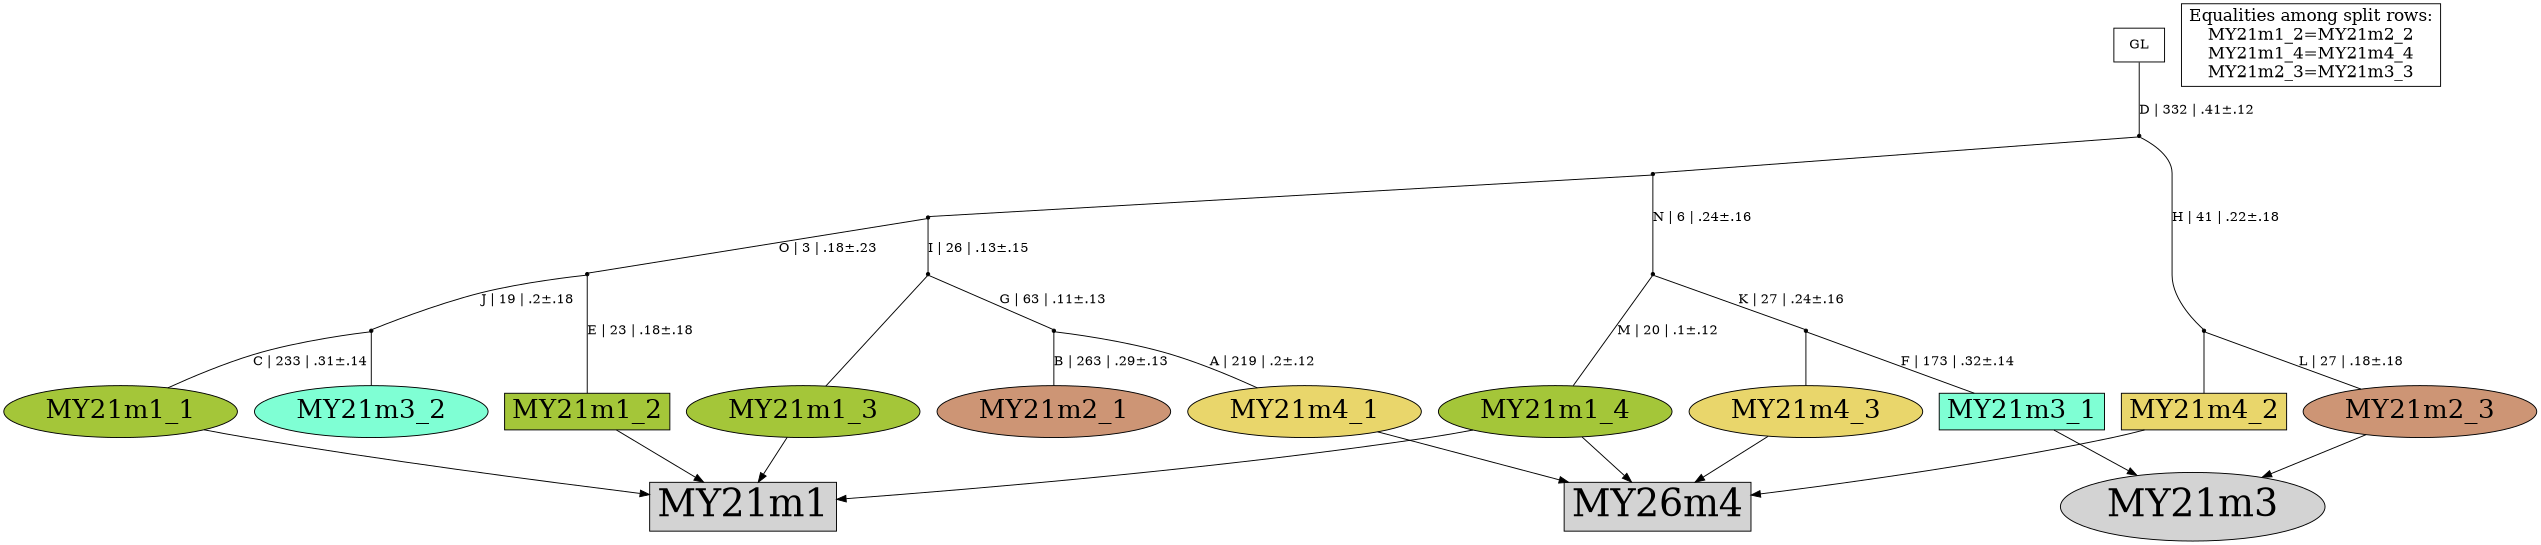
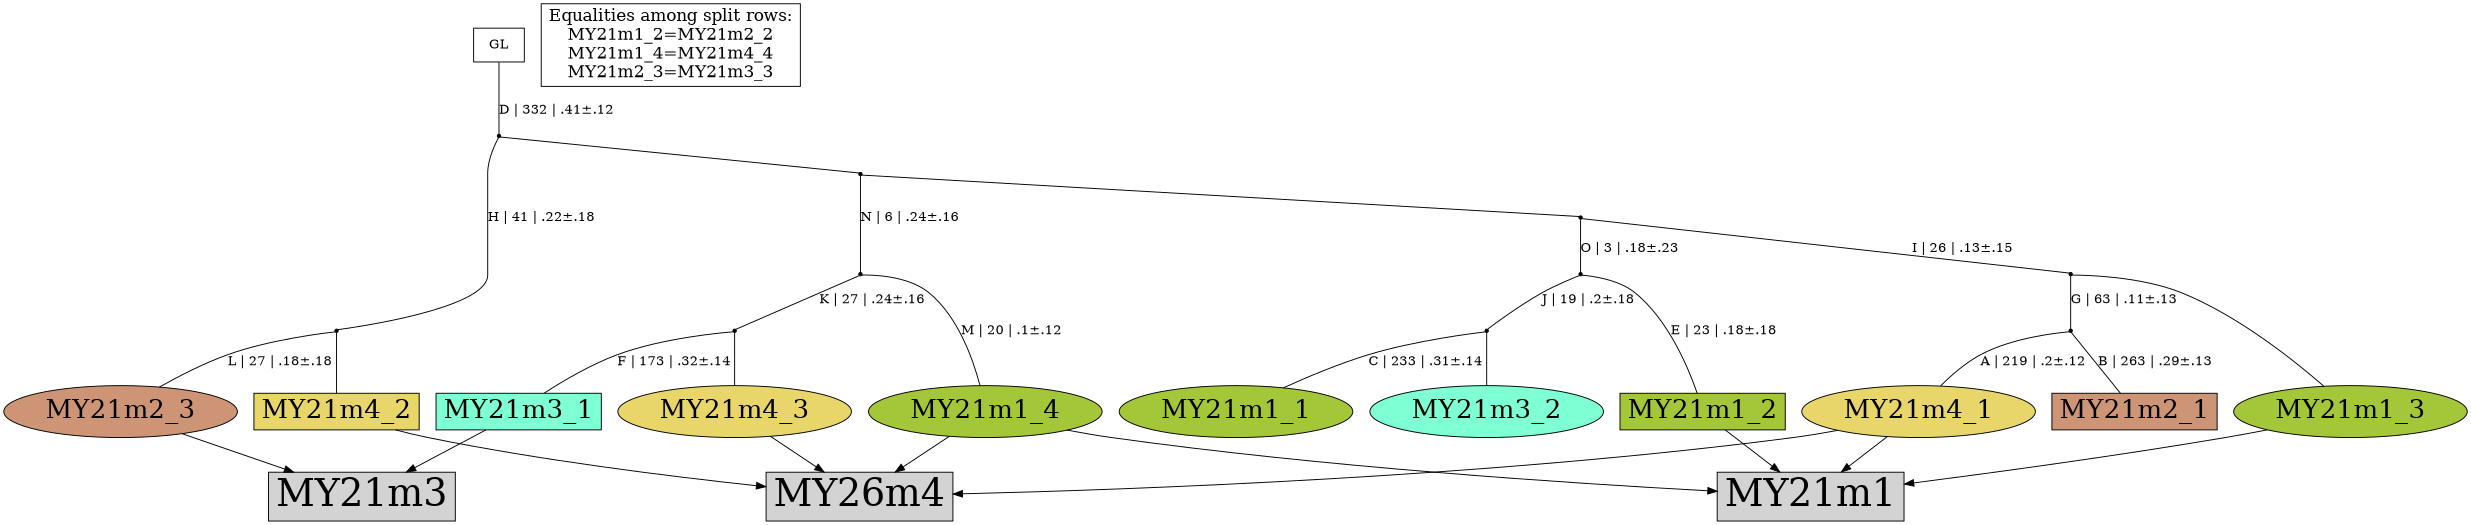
  digraph {
    node [fillcolor=black shape=point style=filled]
    edge [arrowhead=none]
    n1 [fillcolor="#a4c639" fontsize=28 label=MY21m1_1 shape=oval]
    n2 [fillcolor="#a4c639" fontsize=28 label=MY21m1_2 shape=box]
    n3 [fillcolor="#a4c639" fontsize=28 label=MY21m1_3 shape=oval]
    n4 [fillcolor="#a4c639" fontsize=28 label=MY21m1_4 shape=oval]
-   n5 [fillcolor="#cd9575" fontsize=28 label=MY21m2_1 shape=oval]
+   n5 [fillcolor="#cd9575" fontsize=28 label=MY21m2_1 shape=box]
    n6 [fillcolor="#cd9575" fontsize=28 label=MY21m2_3 shape=oval]
    n7 [fillcolor="#7fffd4" fontsize=28 label=MY21m3_1 shape=box]
    n8 [fillcolor="#7fffd4" fontsize=28 label=MY21m3_2 shape=oval]
    n9 [fillcolor="#e9d66b" fontsize=28 label=MY21m4_1 shape=oval]
    n10 [fillcolor="#e9d66b" fontsize=28 label=MY21m4_2 shape=box]
    n11 [fillcolor="#e9d66b" fontsize=28 label=MY21m4_3 shape=oval]
    n12 [fontsize=40 label=MY21m1 shape=box fillcolor=""]
    n13 [fontsize=40 label=MY26m4 shape=box fillcolor=""]
-   n14 [fontsize=40 label=MY21m3 shape=ellipse fillcolor=""]
+   n14 [fontsize=40 label=MY21m3 shape=box fillcolor=""]
    n15 [fontsize=18 label="Equalities among split rows:\nMY21m1_2=MY21m2_2\nMY21m1_4=MY21m4_4\nMY21m2_3=MY21m3_3\n" shape=box fillcolor="" style=""]
    Int1
    Int2
    Int3
    Int4
    Int5
    Int6
    Int7
    Int8
    Int9
    Int10
    n26 [fillcolor=white label=GL shape=box]
    subgraph sub_1 {
      rank=same
      n1
      n2
      n3
      n4
      n5
      n6
      n7
      n8
      n9
      n10
      n11
    }
-   n1 -> n12 [arrowhead=normal]
+   n9 -> n12 [arrowhead=normal]
    n2 -> n12 [arrowhead=normal]
    n3 -> n12 [arrowhead=normal]
    n4 -> n12 [arrowhead=normal]
    n4 -> n13 [arrowhead=normal]
    n6 -> n14 [arrowhead=normal]
    n7 -> n14 [arrowhead=normal]
    n9 -> n13 [arrowhead=normal]
    n10 -> n13 [arrowhead=normal]
    n11 -> n13 [arrowhead=normal]
    Int1 -> n7 [label="F | 173 | .32±.14"]
    Int1 -> n11
    Int2 -> n5 [label="B | 263 | .29±.13"]
    Int2 -> n9 [label="A | 219 | .2±.12"]
    Int3 -> n1 [label="C | 233 | .31±.14"]
    Int3 -> n8
    Int4 -> n6 [label="L | 27 | .18±.18"]
    Int4 -> n10
    Int5 -> n4 [label="M | 20 | .1±.12"]
    Int5 -> Int1 [label="K | 27 | .24±.16"]
    Int6 -> n3
    Int6 -> Int2 [label="G | 63 | .11±.13"]
    Int7 -> n2 [label="E | 23 | .18±.18"]
    Int7 -> Int3 [label="J | 19 | .2±.18"]
    Int8 -> Int6 [label="I | 26 | .13±.15"]
    Int8 -> Int7 [label="O | 3 | .18±.23"]
    Int9 -> Int5 [label="N | 6 | .24±.16"]
    Int9 -> Int8
    Int10 -> Int4 [label="H | 41 | .22±.18"]
    Int10 -> Int9
    n26 -> Int10 [label="D | 332 | .41±.12"]
  }
